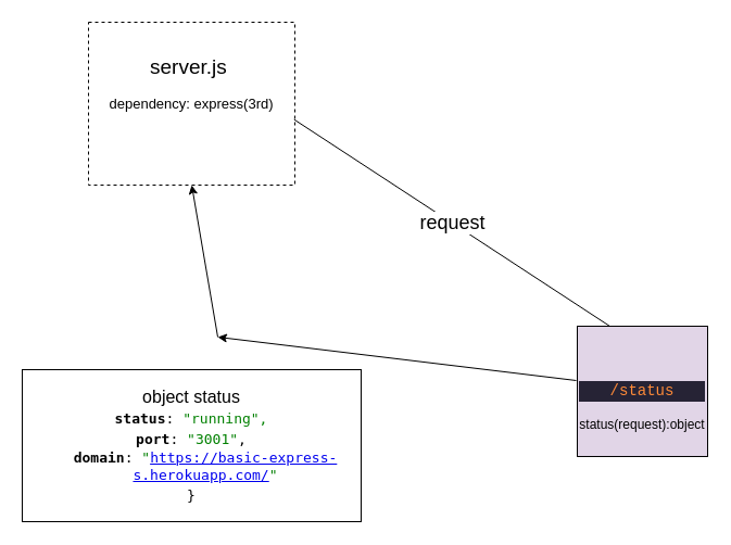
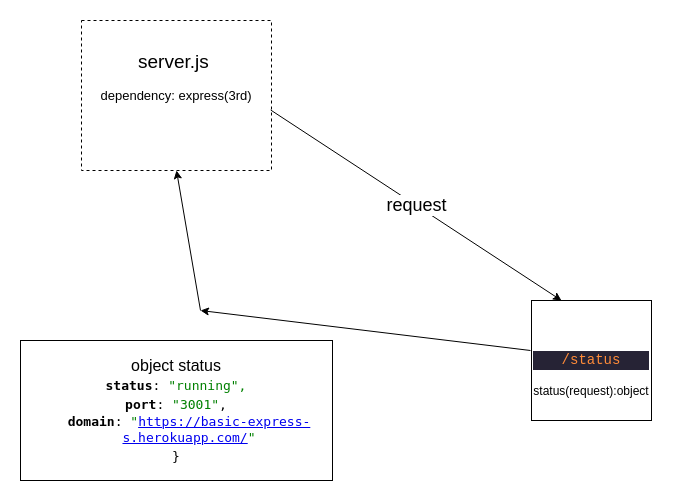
  <mxCell id="0" />
  <mxCell id="1" parent="0" />
  <mxCell id="2" value="&lt;p style=&quot;line-height: 150%&quot;&gt;&lt;font style=&quot;font-size: 19px&quot;&gt;server.js&amp;nbsp;&lt;/font&gt;&lt;/p&gt;&lt;p style=&quot;line-height: 150% ; font-size: 13px&quot;&gt;&lt;font style=&quot;font-size: 13px&quot;&gt;dependency: express(3rd)&lt;/font&gt;&lt;/p&gt;&lt;p style=&quot;line-height: 150% ; font-size: 13px&quot;&gt;&lt;font style=&quot;font-size: 13px&quot;&gt;&lt;br&gt;&lt;/font&gt;&lt;/p&gt;" style="rounded=0;whiteSpace=wrap;html=1;dashed=1;" vertex="1" parent="1"><mxGeometry x="81" y="20" width="190" height="150" as="geometry" /></mxCell>
- <mxCell id="3" value="&lt;br&gt;&lt;br&gt;&lt;div style=&quot;color: rgb(187 , 187 , 187) ; background-color: rgb(38 , 35 , 53) ; font-family: &amp;#34;consolas&amp;#34; , &amp;#34;courier new&amp;#34; , monospace ; font-weight: normal ; font-size: 14px ; line-height: 19px&quot;&gt;&lt;div&gt;&lt;span style=&quot;color: #ff8b39&quot;&gt;/status&lt;/span&gt;&lt;/div&gt;&lt;/div&gt;&lt;br&gt;status(request):object" style="whiteSpace=wrap;html=1;aspect=fixed;fillColor=#e1d5e7;" vertex="1" parent="1"><mxGeometry x="531" y="300" width="120" height="120" as="geometry" /></mxCell>
+ <mxCell id="3" value="&lt;br&gt;&lt;br&gt;&lt;div style=&quot;color: rgb(187 , 187 , 187) ; background-color: rgb(38 , 35 , 53) ; font-family: &amp;#34;consolas&amp;#34; , &amp;#34;courier new&amp;#34; , monospace ; font-weight: normal ; font-size: 14px ; line-height: 19px&quot;&gt;&lt;div&gt;&lt;span style=&quot;color: #ff8b39&quot;&gt;/status&lt;/span&gt;&lt;/div&gt;&lt;/div&gt;&lt;br&gt;status(request):object" style="whiteSpace=wrap;html=1;aspect=fixed;" vertex="1" parent="1"><mxGeometry x="531" y="300" width="120" height="120" as="geometry" /></mxCell>
  <mxCell id="4" value="&lt;font style=&quot;font-size: 16px&quot;&gt;object status&lt;br&gt;&lt;span class=&quot;property&quot; style=&quot;font-family: monospace ; font-size: medium ; font-weight: bold&quot;&gt;status&lt;/span&gt;&lt;span style=&quot;font-family: monospace ; font-size: medium&quot;&gt;:&amp;nbsp;&lt;/span&gt;&lt;span class=&quot;type-string&quot; style=&quot;font-family: monospace ; font-size: medium ; color: green&quot;&gt;&quot;running&quot;,&lt;br&gt;&lt;/span&gt;&lt;span class=&quot;property&quot; style=&quot;font-family: monospace ; font-size: medium ; font-weight: bold&quot;&gt;port&lt;/span&gt;&lt;span style=&quot;font-family: monospace ; font-size: medium&quot;&gt;:&amp;nbsp;&lt;/span&gt;&lt;span class=&quot;type-string&quot; style=&quot;font-family: monospace ; font-size: medium ; color: green&quot;&gt;&quot;3001&quot;&lt;/span&gt;&lt;span style=&quot;font-family: monospace ; font-size: medium&quot;&gt;,&lt;/span&gt;&lt;span style=&quot;font-family: monospace ; font-size: medium&quot;&gt;&lt;br&gt;&lt;/span&gt;&lt;ul class=&quot;obj collapsible&quot; style=&quot;list-style-type: none ; padding: 0px ; margin: 0px 0px 0px 2em ; font-family: monospace ; font-size: medium&quot;&gt;&lt;li style=&quot;position: relative&quot;&gt;&lt;div class=&quot;hoverable&quot; style=&quot;transition: 0.2s ease-out 0s ; display: inline-block ; padding: 1px 2px ; border-radius: 2px&quot;&gt;&lt;span class=&quot;property&quot; style=&quot;font-weight: bold&quot;&gt;domain&lt;/span&gt;:&amp;nbsp;&lt;span class=&quot;type-string&quot; style=&quot;color: green&quot;&gt;&quot;&lt;/span&gt;&lt;a href=&quot;https://basic-express-s.herokuapp.com/&quot;&gt;https://basic-express-s.herokuapp.com/&lt;/a&gt;&lt;span class=&quot;type-string&quot; style=&quot;color: green&quot;&gt;&quot;&lt;/span&gt;&lt;/div&gt;&lt;/li&gt;&lt;/ul&gt;&lt;span style=&quot;font-family: monospace ; font-size: medium&quot;&gt;}&lt;/span&gt;&lt;br&gt;&lt;/font&gt;" style="rounded=0;whiteSpace=wrap;html=1;" vertex="1" parent="1"><mxGeometry x="20" y="340" width="312" height="140" as="geometry" /></mxCell>
  <mxCell id="5" value="" style="endArrow=classic;html=1;" edge="1" parent="1"><mxGeometry width="50" height="50" relative="1" as="geometry"><mxPoint x="530" y="350" as="sourcePoint" /><mxPoint x="200" y="310" as="targetPoint" /></mxGeometry></mxCell>
  <mxCell id="6" value="" style="endArrow=classic;html=1;entryX=0.5;entryY=1;entryDx=0;entryDy=0;" edge="1" parent="1" target="2"><mxGeometry width="50" height="50" relative="1" as="geometry"><mxPoint x="200" y="310" as="sourcePoint" /><mxPoint x="260" y="220" as="targetPoint" /></mxGeometry></mxCell>
- <mxCell id="7" value="&lt;font style=&quot;font-size: 18px&quot;&gt;request&lt;/font&gt;" style="endArrow=none;html=1;exitX=0.996;exitY=0.597;exitDx=0;exitDy=0;exitPerimeter=0;entryX=0.25;entryY=0;entryDx=0;entryDy=0;" edge="1" parent="1" source="2" target="3"><mxGeometry width="50" height="50" relative="1" as="geometry"><mxPoint x="210" y="270" as="sourcePoint" /><mxPoint x="260" y="220" as="targetPoint" /></mxGeometry></mxCell>
+ <mxCell id="7" value="&lt;font style=&quot;font-size: 18px&quot;&gt;request&lt;/font&gt;" style="endArrow=classic;html=1;exitX=0.996;exitY=0.597;exitDx=0;exitDy=0;exitPerimeter=0;entryX=0.25;entryY=0;entryDx=0;entryDy=0;" edge="1" parent="1" source="2" target="3"><mxGeometry width="50" height="50" relative="1" as="geometry"><mxPoint x="210" y="270" as="sourcePoint" /><mxPoint x="260" y="220" as="targetPoint" /></mxGeometry></mxCell>
